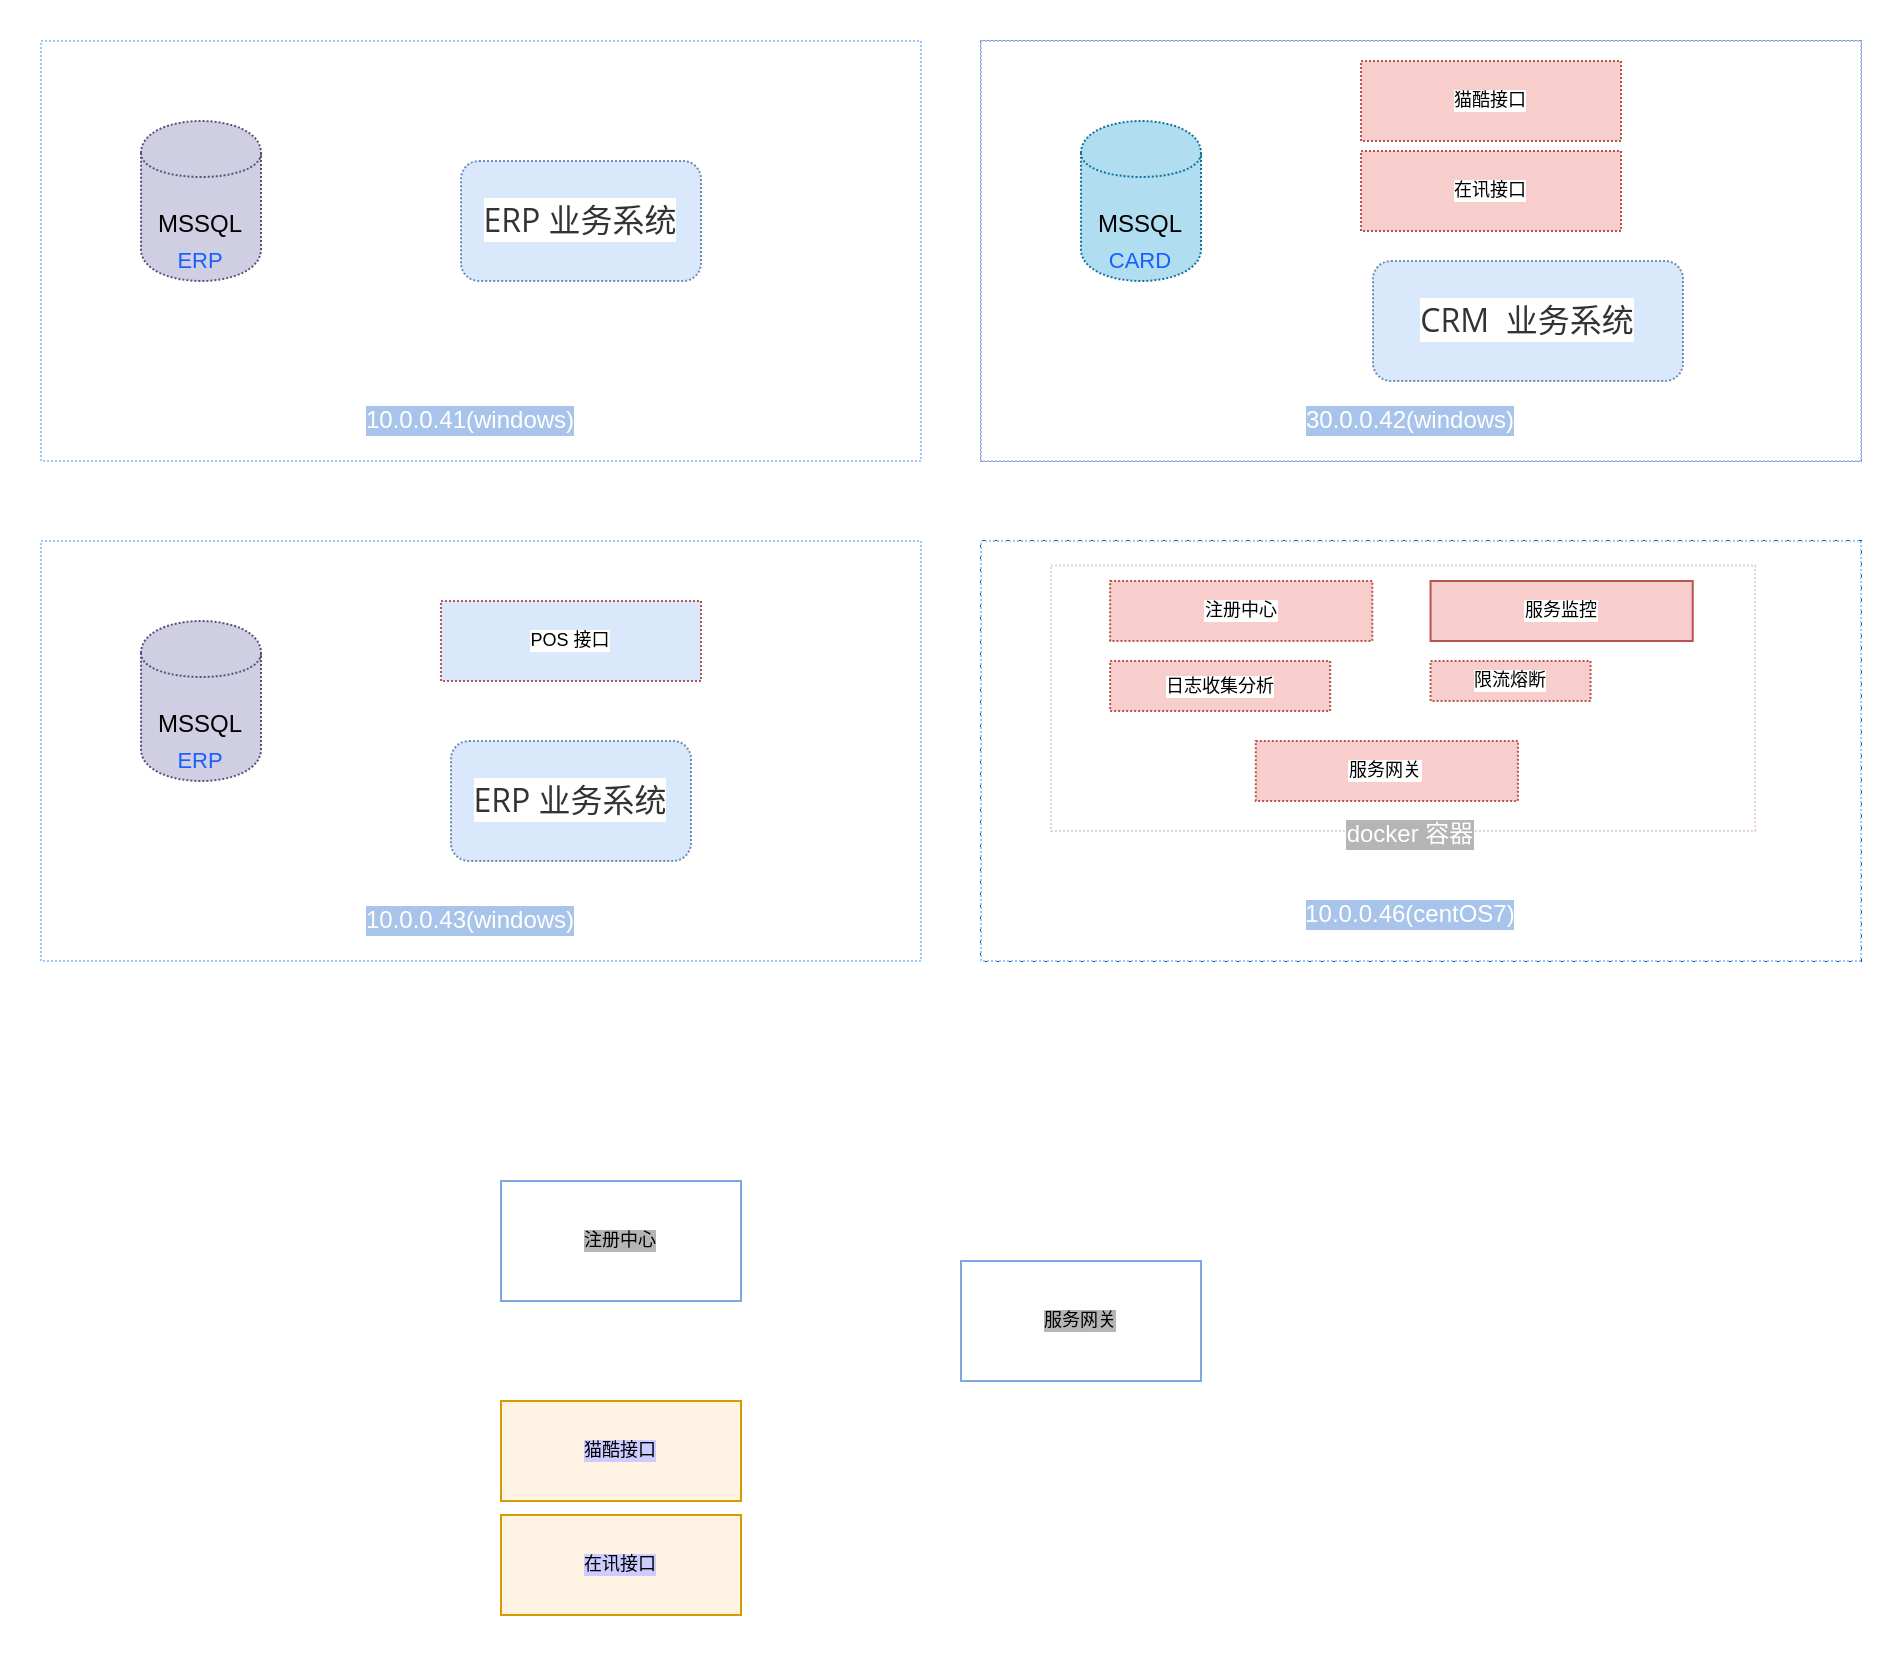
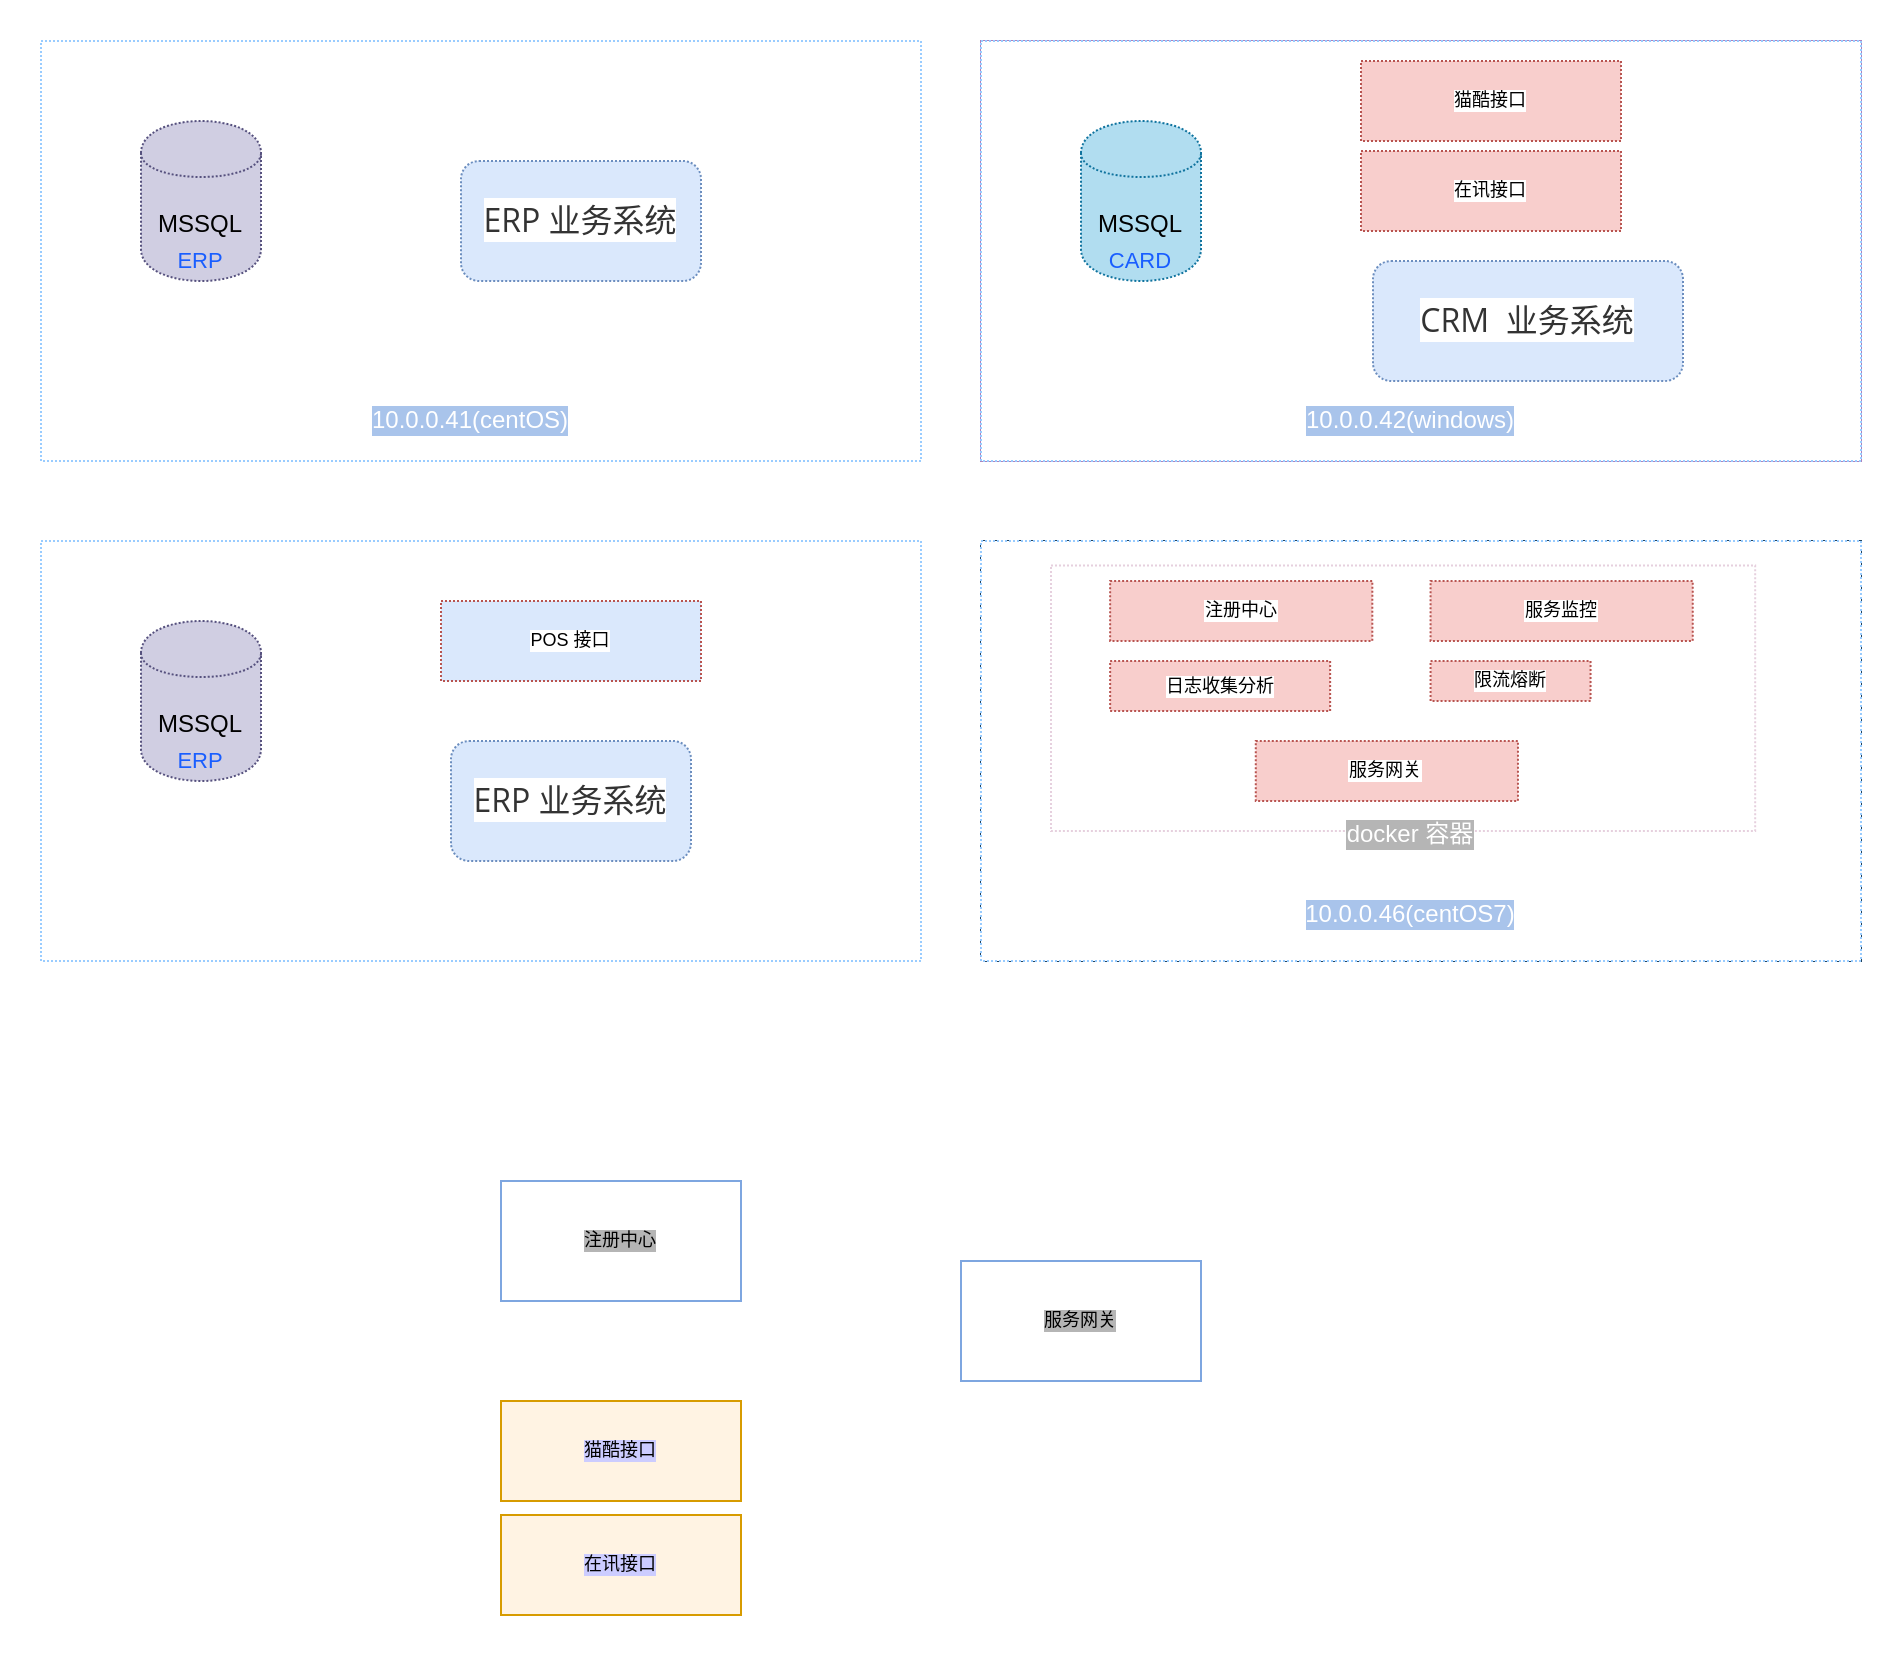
  <mxCell id="0" />
  <mxCell id="1" parent="0" />
  <mxCell id="2" value="" style="group" vertex="1" connectable="0" parent="1"><mxGeometry x="20" y="20" width="440" height="210" as="geometry" /></mxCell>
  <mxCell id="3" value="" style="group" vertex="1" connectable="0" parent="2"><mxGeometry width="440" height="210" as="geometry" /></mxCell>
  <mxCell id="4" value="" style="whiteSpace=wrap;html=1;dashed=1;dashPattern=1 1;strokeColor=#99CCFF;" vertex="1" parent="3"><mxGeometry width="440" height="210" as="geometry" /></mxCell>
- <mxCell id="5" value="10.0.0.41(windows)" style="text;html=1;strokeColor=none;fillColor=none;align=center;verticalAlign=middle;whiteSpace=wrap;rounded=0;dashed=1;dashPattern=1 1;fontColor=#FFFFFF;labelBackgroundColor=#A9C4EB;" vertex="1" parent="3"><mxGeometry x="160" y="180" width="110" height="20" as="geometry" /></mxCell>
+ <mxCell id="5" value="10.0.0.41(centOS)" style="text;html=1;strokeColor=none;fillColor=none;align=center;verticalAlign=middle;whiteSpace=wrap;rounded=0;dashed=1;dashPattern=1 1;fontColor=#FFFFFF;labelBackgroundColor=#A9C4EB;" vertex="1" parent="3"><mxGeometry x="160" y="180" width="110" height="20" as="geometry" /></mxCell>
  <mxCell id="6" value="MSSQL" style="shape=cylinder;whiteSpace=wrap;html=1;boundedLbl=1;backgroundOutline=1;dashed=1;dashPattern=1 1;fillColor=#d0cee2;strokeColor=#56517e;" vertex="1" parent="3"><mxGeometry x="50" y="40" width="60" height="80" as="geometry" /></mxCell>
  <mxCell id="7" value="&lt;span style=&quot;color: rgb(51 , 51 , 51) ; font-family: &amp;#34;open sans&amp;#34; , &amp;#34;clear sans&amp;#34; , &amp;#34;helvetica neue&amp;#34; , &amp;#34;helvetica&amp;#34; , &amp;#34;arial&amp;#34; , sans-serif ; font-size: 16px ; text-align: left ; white-space: pre-wrap ; background-color: rgb(255 , 255 , 255)&quot;&gt;ERP 业务系统&lt;/span&gt;" style="rounded=1;whiteSpace=wrap;html=1;dashed=1;dashPattern=1 1;labelBackgroundColor=#A9C4EB;strokeColor=#6c8ebf;fontSize=9;fillColor=#dae8fc;" vertex="1" parent="3"><mxGeometry x="210" y="60" width="120" height="60" as="geometry" /></mxCell>
  <mxCell id="8" value="&lt;font style=&quot;font-size: 11px&quot;&gt;ERP&lt;/font&gt;" style="text;html=1;strokeColor=none;fillColor=none;align=center;verticalAlign=middle;whiteSpace=wrap;rounded=0;dashed=1;dashPattern=1 1;fontSize=9;fontColor=#195EFF;" vertex="1" parent="2"><mxGeometry x="60" y="100" width="40" height="20" as="geometry" /></mxCell>
  <mxCell id="9" value="" style="group" vertex="1" connectable="0" parent="1"><mxGeometry x="20" y="270" width="440" height="210" as="geometry" /></mxCell>
  <mxCell id="10" value="" style="group" vertex="1" connectable="0" parent="9"><mxGeometry width="440" height="210" as="geometry" /></mxCell>
  <mxCell id="11" value="" style="whiteSpace=wrap;html=1;dashed=1;dashPattern=1 1;strokeColor=#99CCFF;" vertex="1" parent="10"><mxGeometry width="440" height="210" as="geometry" /></mxCell>
- <mxCell id="12" value="10.0.0.43(windows)" style="text;html=1;strokeColor=none;fillColor=none;align=center;verticalAlign=middle;whiteSpace=wrap;rounded=0;dashed=1;dashPattern=1 1;fontColor=#FFFFFF;labelBackgroundColor=#A9C4EB;" vertex="1" parent="10"><mxGeometry x="160" y="180" width="110" height="20" as="geometry" /></mxCell>
  <mxCell id="13" value="MSSQL" style="shape=cylinder;whiteSpace=wrap;html=1;boundedLbl=1;backgroundOutline=1;dashed=1;dashPattern=1 1;fillColor=#d0cee2;strokeColor=#56517e;" vertex="1" parent="10"><mxGeometry x="50" y="40" width="60" height="80" as="geometry" /></mxCell>
  <mxCell id="14" value="&lt;span style=&quot;color: rgb(51 , 51 , 51) ; font-family: &amp;#34;open sans&amp;#34; , &amp;#34;clear sans&amp;#34; , &amp;#34;helvetica neue&amp;#34; , &amp;#34;helvetica&amp;#34; , &amp;#34;arial&amp;#34; , sans-serif ; font-size: 16px ; text-align: left ; white-space: pre-wrap ; background-color: rgb(255 , 255 , 255)&quot;&gt;ERP 业务系统&lt;/span&gt;" style="rounded=1;whiteSpace=wrap;html=1;dashed=1;dashPattern=1 1;labelBackgroundColor=#A9C4EB;strokeColor=#6c8ebf;fontSize=9;fillColor=#dae8fc;" vertex="1" parent="10"><mxGeometry x="205" y="100" width="120" height="60" as="geometry" /></mxCell>
  <mxCell id="15" value="POS 接口" style="rounded=0;whiteSpace=wrap;html=1;dashed=1;labelBackgroundColor=#FFFFFF;strokeColor=#b85450;fontSize=9;dashPattern=1 1;fillColor=#dae8fc;fontColor=#000000;" vertex="1" parent="10"><mxGeometry x="200" y="30" width="130" height="40" as="geometry" /></mxCell>
  <mxCell id="16" value="&lt;font style=&quot;font-size: 11px&quot;&gt;ERP&lt;/font&gt;" style="text;html=1;strokeColor=none;fillColor=none;align=center;verticalAlign=middle;whiteSpace=wrap;rounded=0;dashed=1;dashPattern=1 1;fontSize=9;fontColor=#195EFF;" vertex="1" parent="9"><mxGeometry x="60" y="100" width="40" height="20" as="geometry" /></mxCell>
  <mxCell id="17" value="" style="group;fillColor=#e1d5e7;strokeColor=#AB83BD;" vertex="1" connectable="0" parent="1"><mxGeometry x="490" y="20" width="440" height="210" as="geometry" /></mxCell>
  <mxCell id="18" value="" style="group" vertex="1" connectable="0" parent="17"><mxGeometry width="440" height="210" as="geometry" /></mxCell>
  <mxCell id="19" value="" style="whiteSpace=wrap;html=1;dashed=1;dashPattern=1 1;strokeColor=#99CCFF;" vertex="1" parent="18"><mxGeometry width="440" height="210" as="geometry" /></mxCell>
- <mxCell id="20" value="30.0.0.42(windows)" style="text;html=1;strokeColor=none;fillColor=none;align=center;verticalAlign=middle;whiteSpace=wrap;rounded=0;dashed=1;dashPattern=1 1;fontColor=#FFFFFF;labelBackgroundColor=#A9C4EB;" vertex="1" parent="18"><mxGeometry x="160" y="180" width="110" height="20" as="geometry" /></mxCell>
+ <mxCell id="20" value="10.0.0.42(windows)" style="text;html=1;strokeColor=none;fillColor=none;align=center;verticalAlign=middle;whiteSpace=wrap;rounded=0;dashed=1;dashPattern=1 1;fontColor=#FFFFFF;labelBackgroundColor=#A9C4EB;" vertex="1" parent="18"><mxGeometry x="160" y="180" width="110" height="20" as="geometry" /></mxCell>
  <mxCell id="21" value="MSSQL" style="shape=cylinder;whiteSpace=wrap;html=1;boundedLbl=1;backgroundOutline=1;dashed=1;dashPattern=1 1;fillColor=#b1ddf0;strokeColor=#10739e;" vertex="1" parent="18"><mxGeometry x="50" y="40" width="60" height="80" as="geometry" /></mxCell>
  <mxCell id="22" value="猫酷接口" style="rounded=0;whiteSpace=wrap;html=1;dashed=1;labelBackgroundColor=#FFFFFF;strokeColor=#b85450;fontSize=9;dashPattern=1 1;fillColor=#f8cecc;fontColor=#000000;" vertex="1" parent="18"><mxGeometry x="190" y="10" width="130" height="40" as="geometry" /></mxCell>
  <mxCell id="23" value="&lt;span&gt;在讯接口&lt;br&gt;&lt;/span&gt;" style="rounded=0;whiteSpace=wrap;html=1;dashed=1;labelBackgroundColor=#FFFFFF;strokeColor=#b85450;fontSize=9;dashPattern=1 1;fillColor=#f8cecc;fontColor=#000000;" vertex="1" parent="18"><mxGeometry x="190" y="55" width="130" height="40" as="geometry" /></mxCell>
  <mxCell id="24" value="&lt;span style=&quot;color: rgb(51 , 51 , 51) ; font-family: &amp;#34;open sans&amp;#34; , &amp;#34;clear sans&amp;#34; , &amp;#34;helvetica neue&amp;#34; , &amp;#34;helvetica&amp;#34; , &amp;#34;arial&amp;#34; , sans-serif ; font-size: 16px ; text-align: left ; white-space: pre-wrap ; background-color: rgb(255 , 255 , 255)&quot;&gt;CRM  业务系统&lt;/span&gt;" style="rounded=1;whiteSpace=wrap;html=1;dashed=1;dashPattern=1 1;labelBackgroundColor=#A9C4EB;strokeColor=#6c8ebf;fontSize=9;fillColor=#dae8fc;" vertex="1" parent="18"><mxGeometry x="196" y="110" width="155" height="60" as="geometry" /></mxCell>
  <mxCell id="25" value="&lt;span style=&quot;font-size: 11px&quot;&gt;CARD&lt;/span&gt;" style="text;html=1;strokeColor=none;fillColor=none;align=center;verticalAlign=middle;whiteSpace=wrap;rounded=0;dashed=1;dashPattern=1 1;fontSize=9;fontColor=#195EFF;" vertex="1" parent="17"><mxGeometry x="60" y="100" width="40" height="20" as="geometry" /></mxCell>
  <mxCell id="26" value="" style="group;fillColor=#bac8d3;strokeColor=#23445d;dashed=1;" vertex="1" connectable="0" parent="1"><mxGeometry x="490" y="270" width="440" height="210" as="geometry" /></mxCell>
  <mxCell id="27" value="" style="group" vertex="1" connectable="0" parent="26"><mxGeometry width="440" height="210" as="geometry" /></mxCell>
  <mxCell id="28" value="" style="whiteSpace=wrap;html=1;dashed=1;dashPattern=1 1;strokeColor=#99CCFF;" vertex="1" parent="27"><mxGeometry width="440" height="210" as="geometry" /></mxCell>
  <mxCell id="29" value="10.0.0.46(centOS7)" style="text;html=1;strokeColor=none;fillColor=none;align=center;verticalAlign=middle;whiteSpace=wrap;rounded=0;dashed=1;dashPattern=1 1;fontColor=#FFFFFF;labelBackgroundColor=#A9C4EB;" vertex="1" parent="27"><mxGeometry x="160" y="180.005" width="110" height="14.483" as="geometry" /></mxCell>
  <mxCell id="30" value="" style="group" vertex="1" connectable="0" parent="27"><mxGeometry x="50" y="7.24" width="335" height="132.76" as="geometry" /></mxCell>
  <mxCell id="31" value="" style="whiteSpace=wrap;html=1;dashed=1;dashPattern=1 1;labelBackgroundColor=#FFFFFF;strokeColor=#E6D0DE;fontSize=9;fontColor=#000000;" vertex="1" parent="30"><mxGeometry x="-15" y="5" width="352.09" height="132.76" as="geometry" /></mxCell>
  <mxCell id="32" value="注册中心" style="rounded=0;whiteSpace=wrap;html=1;dashed=1;labelBackgroundColor=#FFFFFF;strokeColor=#b85450;fontSize=9;dashPattern=1 1;fillColor=#f8cecc;fontColor=#000000;" vertex="1" parent="30"><mxGeometry x="14.565" y="12.76" width="131.087" height="30" as="geometry" /></mxCell>
- <mxCell id="33" value="服务监控" style="rounded=0;whiteSpace=wrap;html=1;dashed=0;labelBackgroundColor=#FFFFFF;strokeColor=#b85450;fontSize=9;dashPattern=1 1;fillColor=#f8cecc;fontColor=#000000;" vertex="1" parent="30"><mxGeometry x="174.783" y="12.76" width="131.087" height="30" as="geometry" /></mxCell>
+ <mxCell id="33" value="服务监控" style="rounded=0;whiteSpace=wrap;html=1;dashed=1;labelBackgroundColor=#FFFFFF;strokeColor=#b85450;fontSize=9;dashPattern=1 1;fillColor=#f8cecc;fontColor=#000000;" vertex="1" parent="30"><mxGeometry x="174.783" y="12.76" width="131.087" height="30" as="geometry" /></mxCell>
  <mxCell id="34" value="日志收集分析" style="rounded=0;whiteSpace=wrap;html=1;dashed=1;labelBackgroundColor=#FFFFFF;strokeColor=#b85450;fontSize=9;dashPattern=1 1;fillColor=#f8cecc;fontColor=#000000;" vertex="1" parent="30"><mxGeometry x="14.565" y="52.76" width="110" height="25" as="geometry" /></mxCell>
  <mxCell id="35" value="限流熔断" style="rounded=0;whiteSpace=wrap;html=1;dashed=1;labelBackgroundColor=#FFFFFF;strokeColor=#b85450;fontSize=9;dashPattern=1 1;fillColor=#f8cecc;fontColor=#000000;" vertex="1" parent="30"><mxGeometry x="174.783" y="52.76" width="80" height="20" as="geometry" /></mxCell>
  <mxCell id="36" value="服务网关" style="rounded=0;whiteSpace=wrap;html=1;dashed=1;labelBackgroundColor=#FFFFFF;strokeColor=#b85450;fontSize=9;dashPattern=1 1;fillColor=#f8cecc;fontColor=#000000;" vertex="1" parent="30"><mxGeometry x="87.391" y="92.76" width="131.087" height="30" as="geometry" /></mxCell>
  <mxCell id="37" value="docker 容器" style="text;html=1;strokeColor=none;fillColor=none;align=center;verticalAlign=middle;whiteSpace=wrap;rounded=0;dashed=1;dashPattern=1 1;fontColor=#FFFFFF;labelBackgroundColor=#B5B5B5;" vertex="1" parent="27"><mxGeometry x="160" y="140.005" width="110" height="14.483" as="geometry" /></mxCell>
  <mxCell id="38" value="注册中心" style="rounded=0;whiteSpace=wrap;html=1;labelBackgroundColor=#B5B5B5;strokeColor=#7EA6E0;fontSize=9;fontColor=#000000;" vertex="1" parent="1"><mxGeometry x="250" y="590" width="120" height="60" as="geometry" /></mxCell>
  <mxCell id="39" value="服务网关" style="rounded=0;whiteSpace=wrap;html=1;labelBackgroundColor=#B5B5B5;strokeColor=#7EA6E0;fontSize=9;fontColor=#000000;" vertex="1" parent="1"><mxGeometry x="480" y="630" width="120" height="60" as="geometry" /></mxCell>
  <mxCell id="40" value="猫酷接口" style="rounded=0;whiteSpace=wrap;html=1;labelBackgroundColor=#CCCCFF;strokeColor=#d79b00;fontSize=9;fillColor=#FFF3E3;" vertex="1" parent="1"><mxGeometry x="250" y="700" width="120" height="50" as="geometry" /></mxCell>
  <mxCell id="41" value="在讯接口" style="rounded=0;whiteSpace=wrap;html=1;labelBackgroundColor=#CCCCFF;strokeColor=#d79b00;fontSize=9;fillColor=#FFF3E3;" vertex="1" parent="1"><mxGeometry x="250" y="757" width="120" height="50" as="geometry" /></mxCell>
